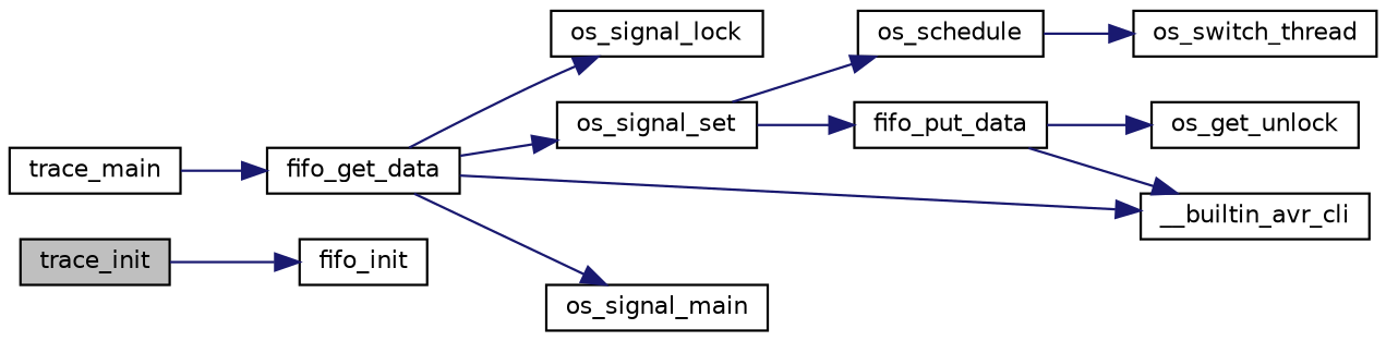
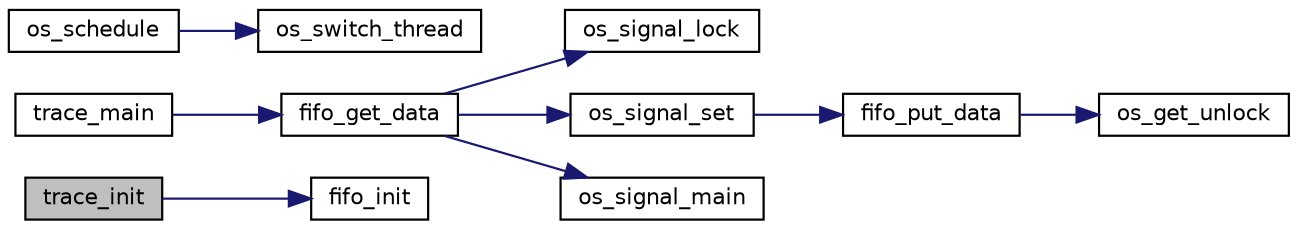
  digraph {
    rankdir=LR
    node [color=black fillcolor=white fontname=Helvetica fontsize=10 shape=record style=filled]
    edge [color=midnightblue fontname=Helvetica fontsize=10 labelfontname=Helvetica labelfontsize=10 style=solid]
    n1 [fillcolor=grey75 fontcolor=black height=0.2 label=trace_init width=0.4]
    n2 [height=0.2 label=fifo_init width=0.4]
    n3 [height=0.2 label=trace_main width=0.4]
    n4 [height=0.2 label=fifo_get_data width=0.4]
    n5 [height=0.2 label=os_signal_lock width=0.4]
    n6 [height=0.2 label=os_signal_set width=0.4]
-   n7 [height=0.2 label=__builtin_avr_cli width=0.4]
    n8 [height=0.2 label=os_signal_main width=0.4]
    n9 [height=0.2 label=os_schedule width=0.4]
    n10 [height=0.2 label=fifo_put_data width=0.4]
    n11 [height=0.2 label=os_switch_thread width=0.4]
    n12 [height=0.2 label=os_get_unlock width=0.4]
    n1 -> n2
    n3 -> n4
    n4 -> n5
    n4 -> n6
-   n4 -> n7
    n4 -> n8
-   n6 -> n9
    n6 -> n10
    n9 -> n11
-   n10 -> n7
    n10 -> n12
  }
